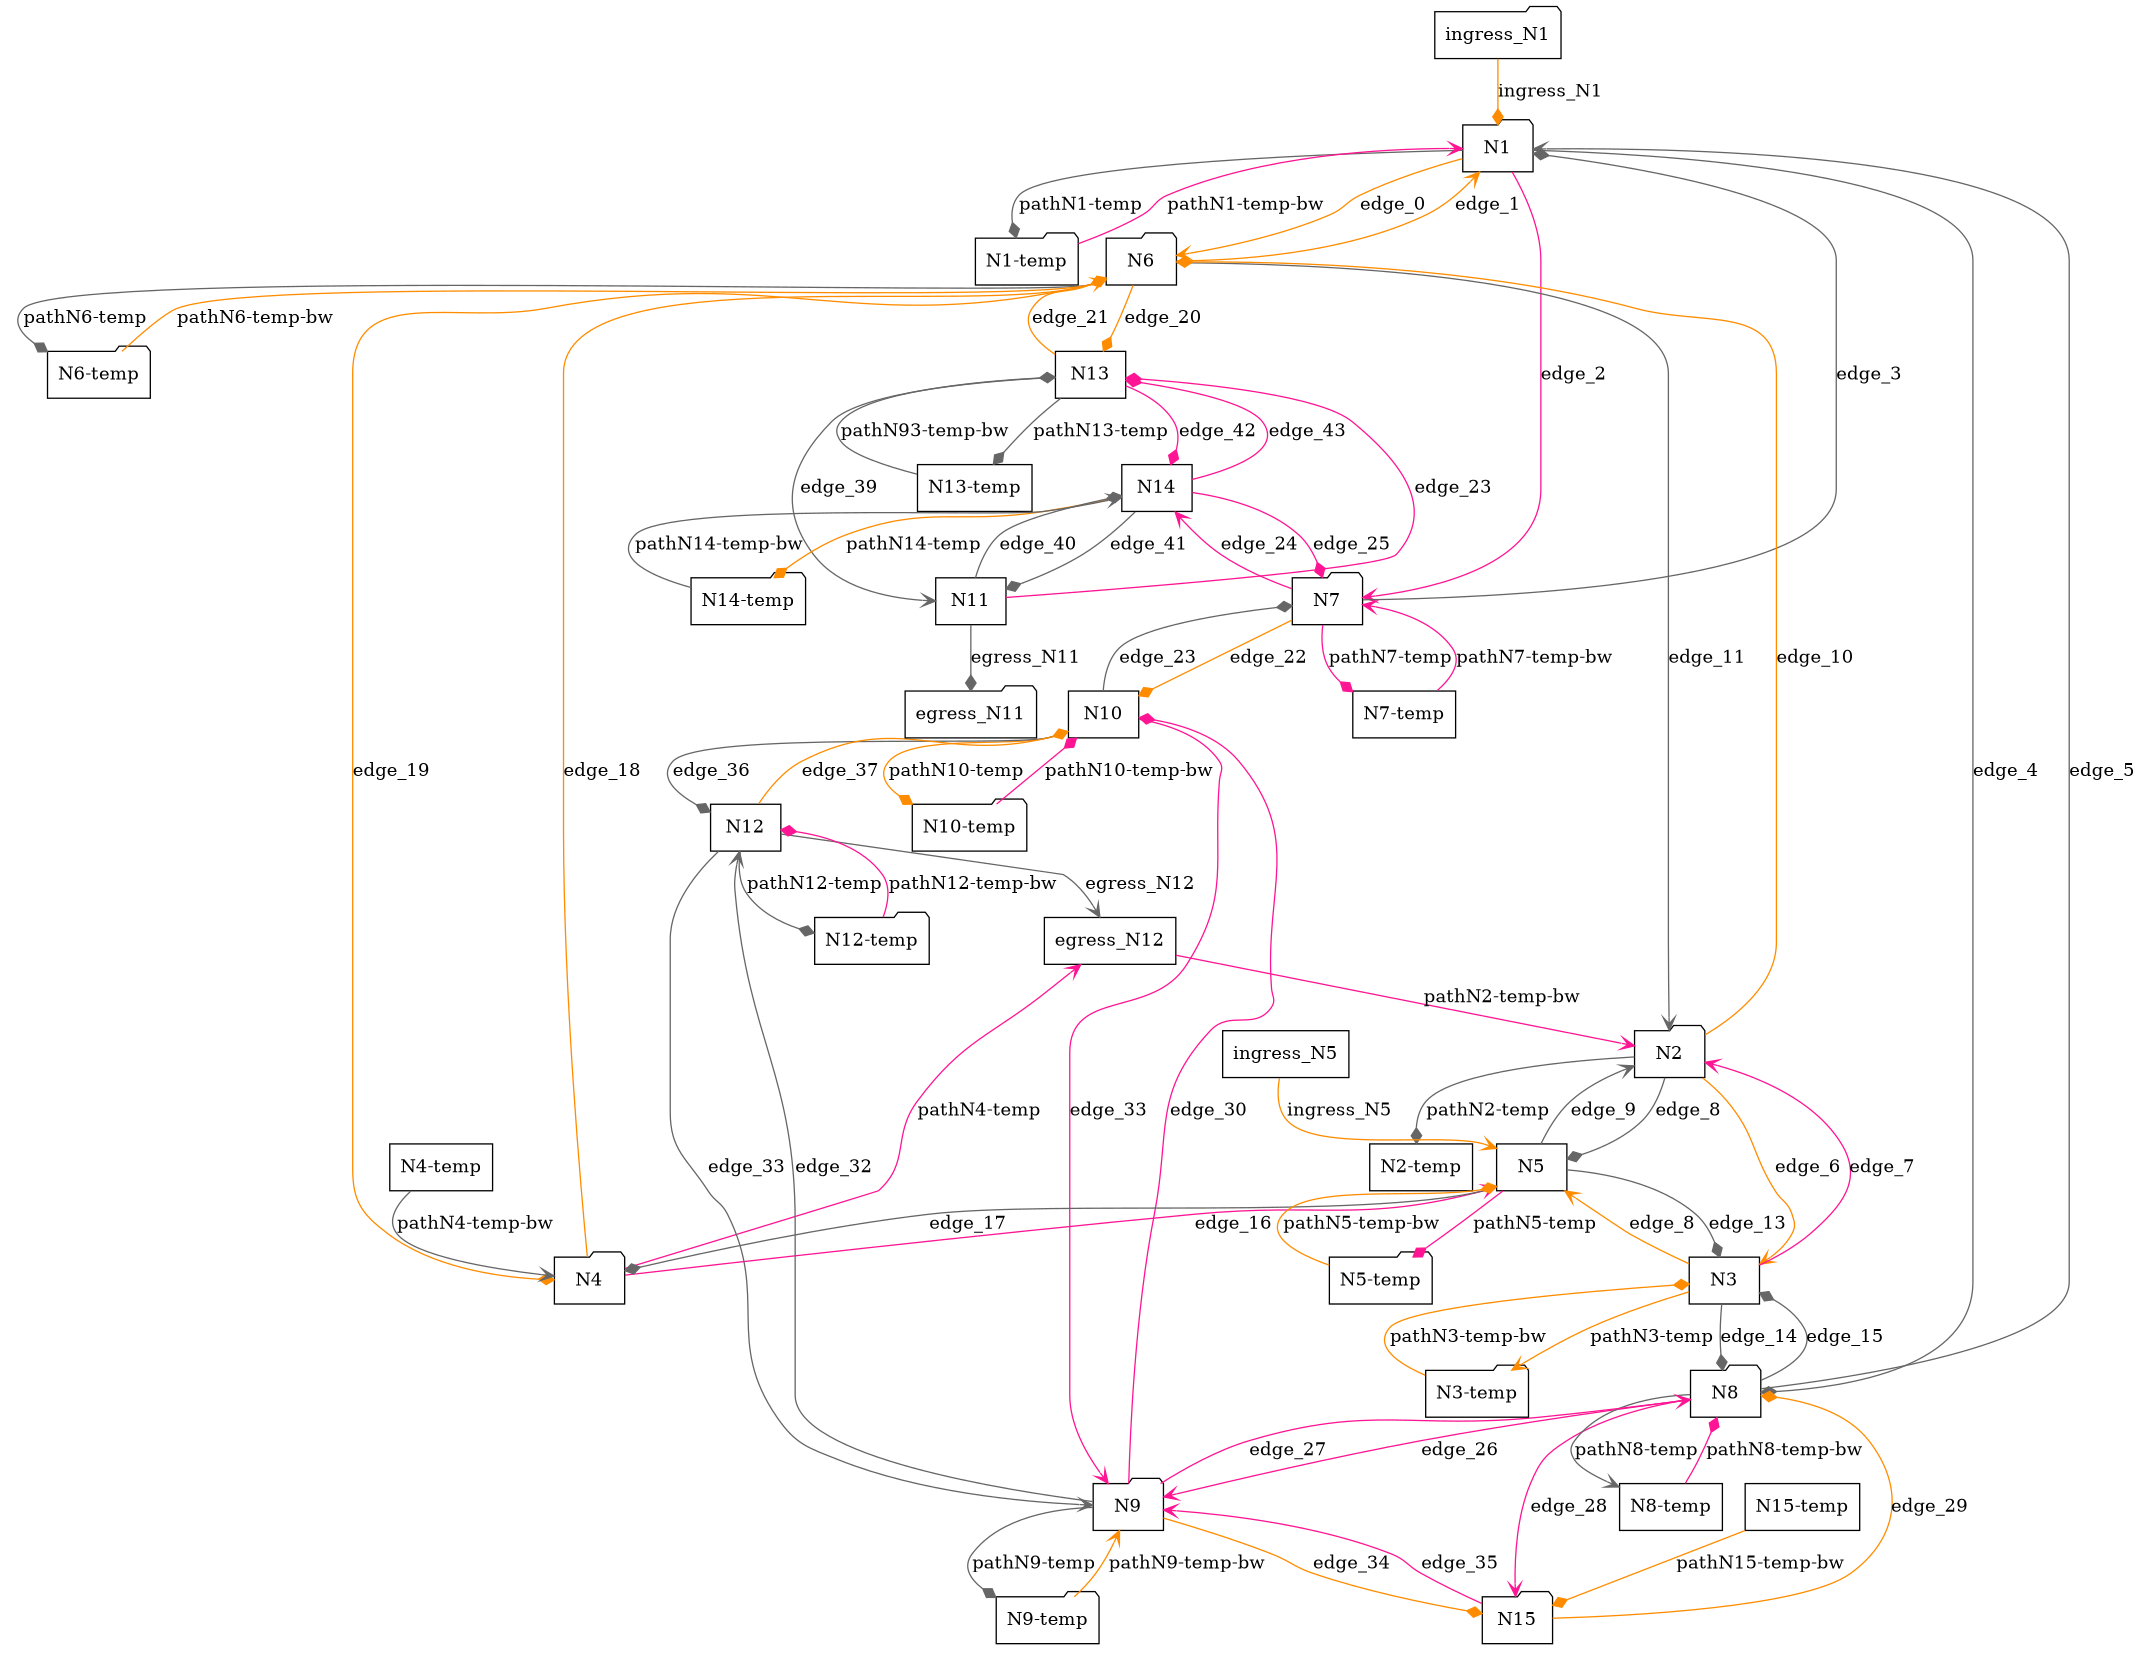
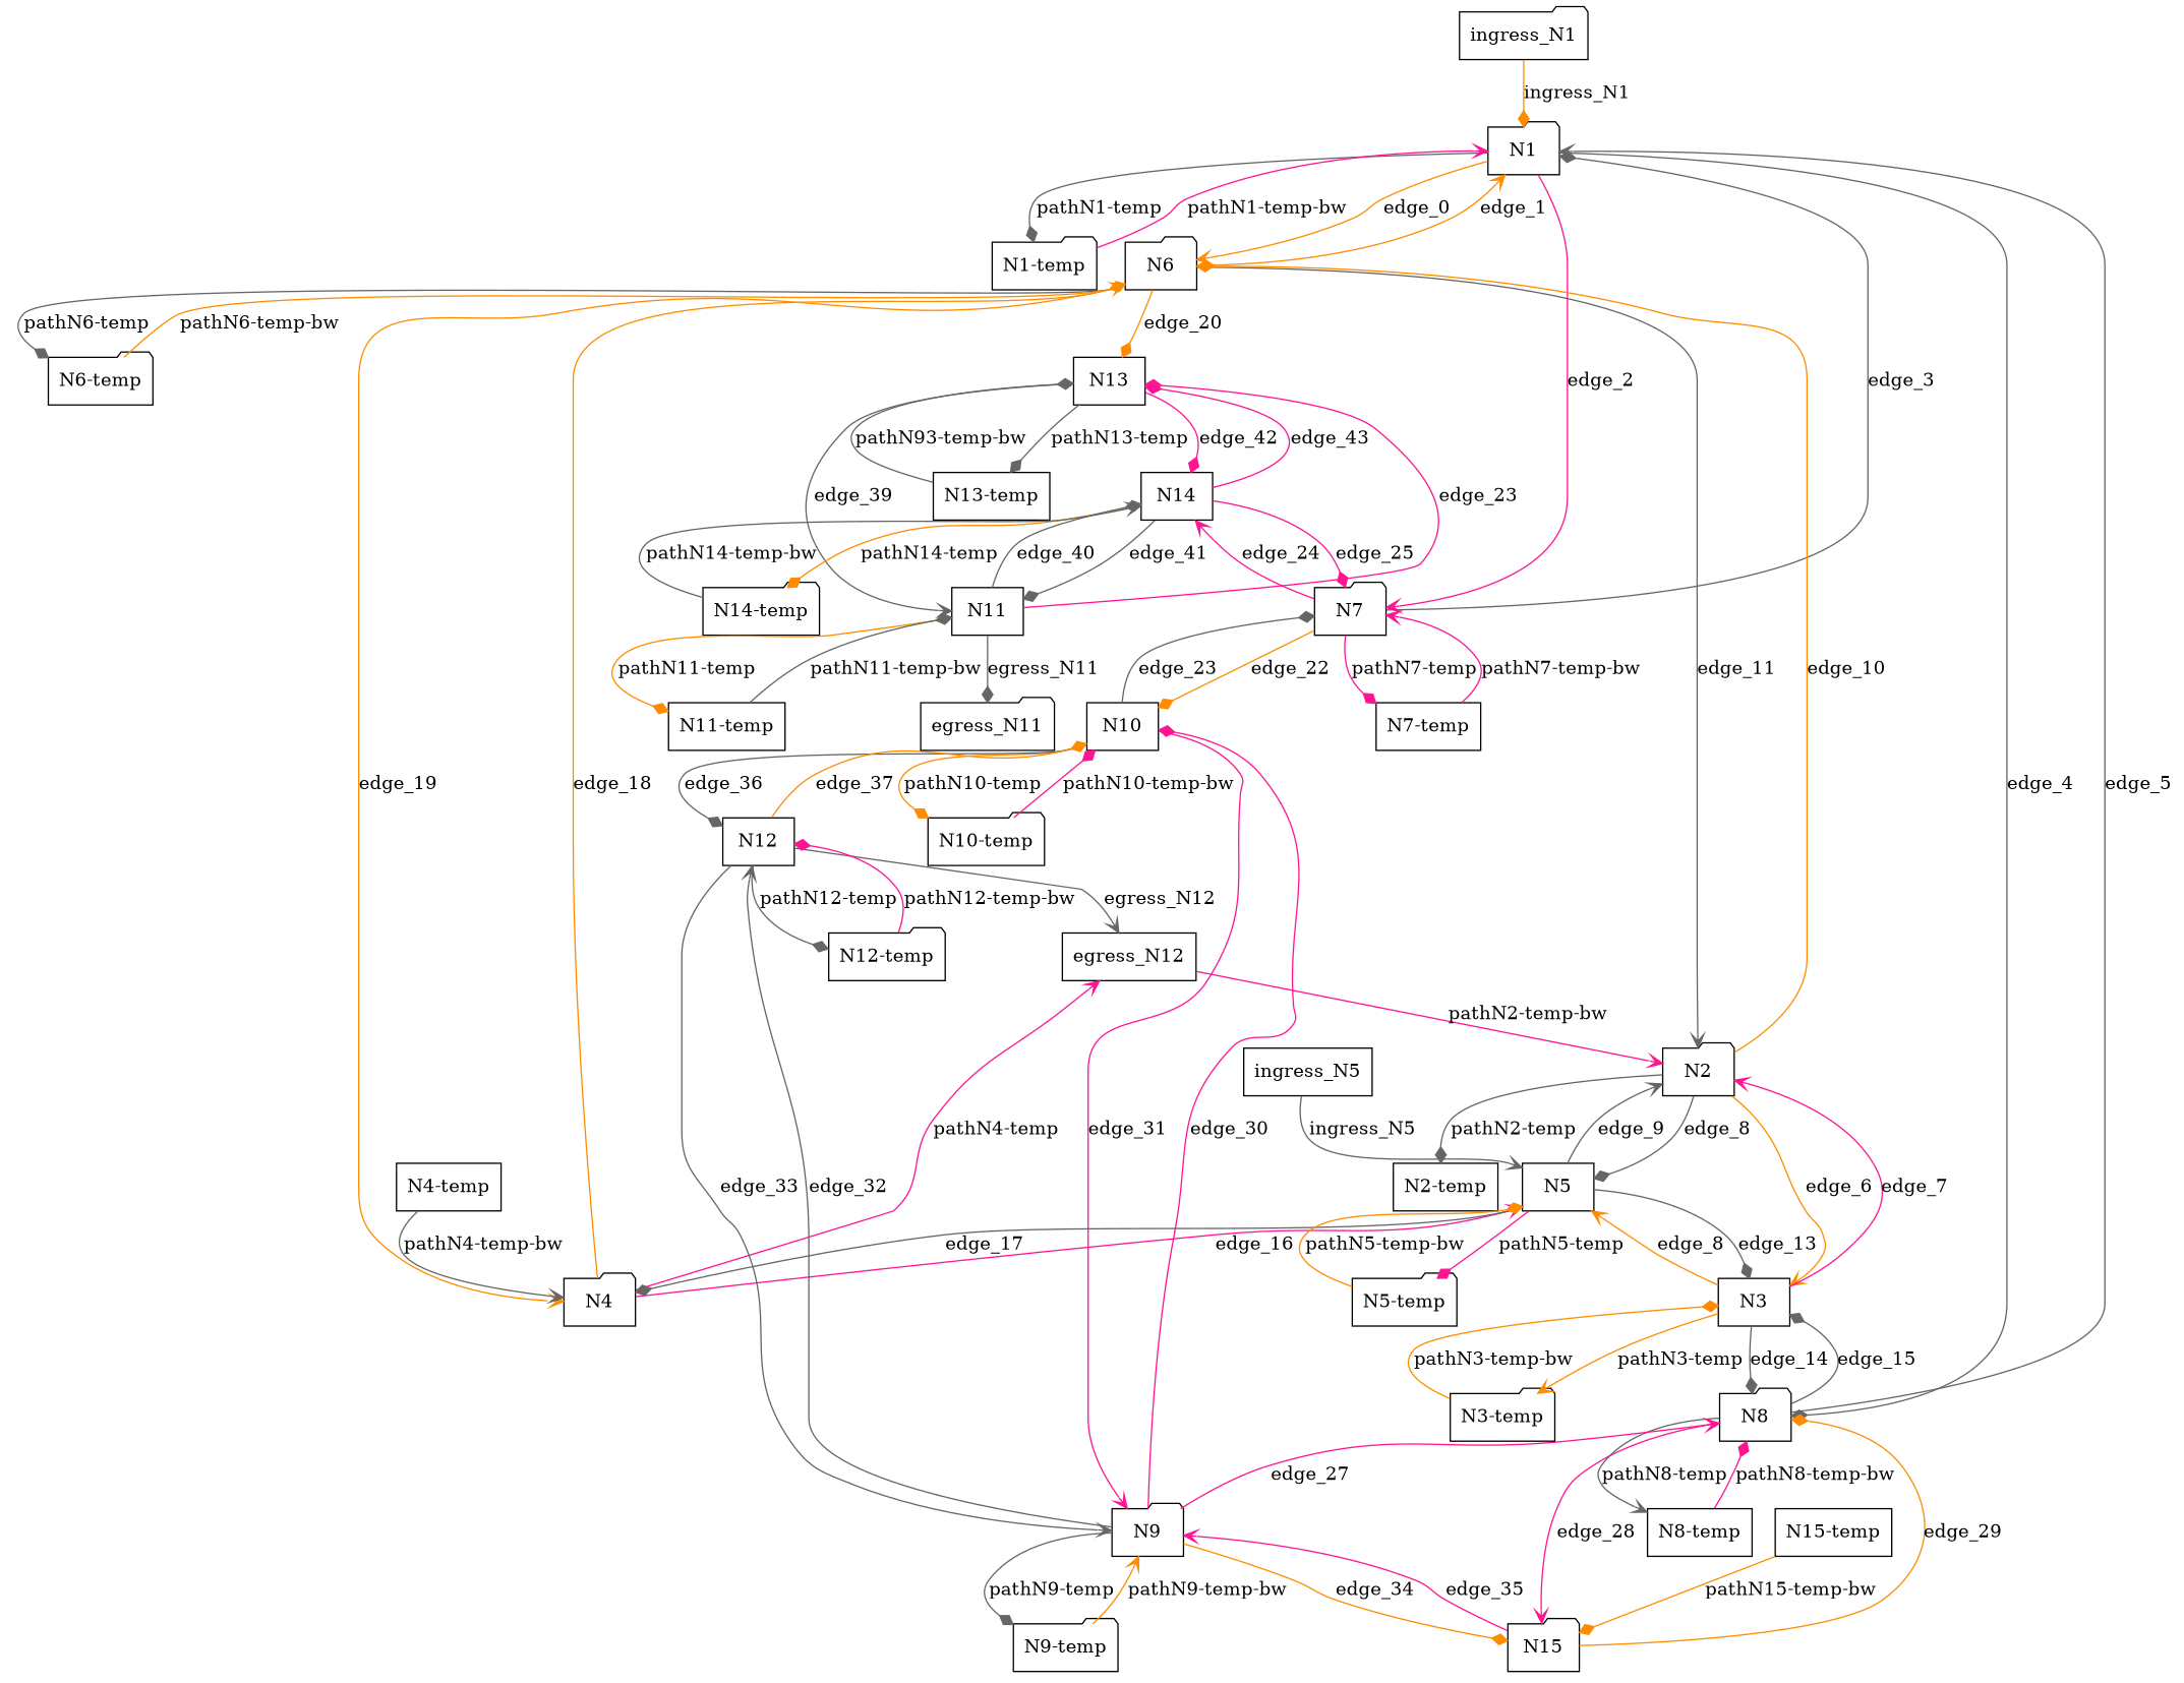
  digraph {
    node [shape=folder]
    edge [arrowhead=diamond color=gray40]
    N1
    "N1-temp"
    N6
    N7
    N8
    N13 [shape=box]
    N2
    N4
    "N6-temp"
    N10 [shape=box]
    N14 [shape=box]
    "N7-temp" [shape=box]
    N9
    N15
    N3 [shape=box]
    "N8-temp" [shape=box]
    ingress_N1
    "N10-temp"
    N12 [shape=box]
    "N12-temp"
    egress_N12 [shape=box]
    "N9-temp"
    N11 [shape=box]
+   "N11-temp" [shape=box]
    egress_N11
    "N13-temp" [shape=box]
    "N14-temp"
    "N15-temp" [shape=box]
    "N2-temp" [shape=box]
    N5 [shape=box]
    "N3-temp"
    "N5-temp"
    "N4-temp" [shape=box]
    ingress_N5 [shape=box]
    N1 -> "N1-temp" [label="pathN1-temp"]
    N1 -> N6 [arrowhead=vee color=darkorange label=edge_0]
    N1 -> N7 [arrowhead=vee color=deeppink label=edge_2]
    N1 -> N8 [label=edge_4]
    "N1-temp" -> N1 [arrowhead=vee color=deeppink label="pathN1-temp-bw"]
    N6 -> N1 [arrowhead=vee color=darkorange label=edge_1]
    N6 -> N13 [color=darkorange label=edge_20]
    N6 -> N2 [arrowhead=vee label=edge_11]
-   N6 -> N4 [color=darkorange label=edge_19]
+   N6 -> N4 [arrowhead=vee color=darkorange label=edge_19]
    N6 -> "N6-temp" [label="pathN6-temp"]
    N7 -> N1 [label=edge_3]
    N7 -> N10 [color=darkorange label=edge_22]
    N7 -> N14 [arrowhead=vee color=deeppink label=edge_24]
    N7 -> "N7-temp" [color=deeppink label="pathN7-temp"]
    N8 -> N1 [arrowhead=vee label=edge_5]
-   N8 -> N9 [arrowhead=vee color=deeppink label=edge_26]
    N8 -> N15 [arrowhead=vee color=deeppink label=edge_28]
    N8 -> N3 [label=edge_15]
    N8 -> "N8-temp" [arrowhead=vee label="pathN8-temp"]
-   N13 -> N6 [color=darkorange label=edge_21]
    N13 -> N14 [color=deeppink label=edge_42]
    N13 -> N11 [arrowhead=vee label=edge_39]
    N13 -> "N13-temp" [label="pathN13-temp"]
    N2 -> N6 [color=darkorange label=edge_10]
    N2 -> N3 [arrowhead=vee color=darkorange label=edge_6]
    N2 -> "N2-temp" [label="pathN2-temp"]
    N2 -> N5 [label=edge_8]
    N4 -> N6 [color=darkorange label=edge_18]
    N4 -> egress_N12 [arrowhead=vee color=deeppink label="pathN4-temp"]
    N4 -> N5 [arrowhead=vee color=deeppink label=edge_16]
    "N6-temp" -> N6 [arrowhead=vee color=darkorange label="pathN6-temp-bw"]
    N10 -> N7 [label=edge_23]
-   N10 -> N9 [arrowhead=vee color=deeppink label=edge_33]
+   N10 -> N9 [arrowhead=vee color=deeppink label=edge_31]
    N10 -> "N10-temp" [color=darkorange label="pathN10-temp"]
    N10 -> N12 [label=edge_36]
    N14 -> N7 [color=deeppink label=edge_25]
    N14 -> N13 [color=deeppink label=edge_43]
    N14 -> N11 [label=edge_41]
    N14 -> "N14-temp" [color=darkorange label="pathN14-temp"]
    "N7-temp" -> N7 [arrowhead=vee color=deeppink label="pathN7-temp-bw"]
    N9 -> N8 [arrowhead=vee color=deeppink label=edge_27]
    N9 -> N10 [color=deeppink label=edge_30]
    N9 -> N15 [color=darkorange label=edge_34]
    N9 -> N12 [arrowhead=vee label=edge_32]
    N9 -> "N9-temp" [label="pathN9-temp"]
    N15 -> N8 [color=darkorange label=edge_29]
    N15 -> N9 [arrowhead=vee color=deeppink label=edge_35]
    N3 -> N8 [label=edge_14]
    N3 -> N2 [arrowhead=vee color=deeppink label=edge_7]
    N3 -> N5 [arrowhead=vee color=darkorange label=edge_8]
    N3 -> "N3-temp" [arrowhead=vee color=darkorange label="pathN3-temp"]
    "N8-temp" -> N8 [color=deeppink label="pathN8-temp-bw"]
    ingress_N1 -> N1 [color=darkorange label=ingress_N1]
    "N10-temp" -> N10 [color=deeppink label="pathN10-temp-bw"]
    N12 -> N10 [color=darkorange label=edge_37]
    N12 -> N9 [arrowhead=vee label=edge_33]
    N12 -> "N12-temp" [label="pathN12-temp"]
    N12 -> egress_N12 [arrowhead=vee label=egress_N12]
    "N12-temp" -> N12 [color=deeppink label="pathN12-temp-bw"]
    egress_N12 -> N2 [arrowhead=vee color=deeppink label="pathN2-temp-bw"]
    "N9-temp" -> N9 [arrowhead=vee color=darkorange label="pathN9-temp-bw"]
    N11 -> N13 [color=deeppink label=edge_23]
    N11 -> N14 [label=edge_40]
+   N11 -> "N11-temp" [color=darkorange label="pathN11-temp"]
    N11 -> egress_N11 [label=egress_N11]
+   "N11-temp" -> N11 [label="pathN11-temp-bw"]
    "N13-temp" -> N13 [label="pathN93-temp-bw"]
    "N14-temp" -> N14 [arrowhead=vee label="pathN14-temp-bw"]
    "N15-temp" -> N15 [color=darkorange label="pathN15-temp-bw"]
    N5 -> N2 [arrowhead=vee label=edge_9]
    N5 -> N4 [label=edge_17]
    N5 -> N3 [label=edge_13]
    N5 -> "N5-temp" [color=deeppink label="pathN5-temp"]
    "N3-temp" -> N3 [color=darkorange label="pathN3-temp-bw"]
    "N5-temp" -> N5 [color=darkorange label="pathN5-temp-bw"]
    "N4-temp" -> N4 [arrowhead=vee label="pathN4-temp-bw"]
-   ingress_N5 -> N5 [arrowhead=vee color=darkorange label=ingress_N5]
+   ingress_N5 -> N5 [arrowhead=vee label=ingress_N5]
  }
